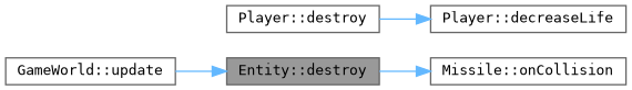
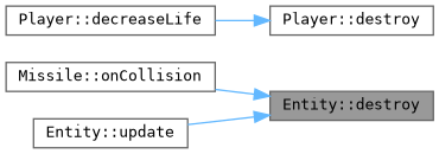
  digraph {
    fontname="DejaVu Sans Mono"
    rankdir=RL
    node [color=grey40 fillcolor=white fontname="DejaVu Sans Mono" fontsize=10 shape=box style=filled]
    edge [color=steelblue1 dir=back fontname="DejaVu Sans Mono" fontsize=10 labelfontname=Helvetica labelfontsize=10 style=solid]
    n1 [color=gray40 fillcolor=grey60 fontcolor=black height=0.2 label="Entity::destroy" width=0.4]
    n2 [height=0.2 label="Missile::onCollision" width=0.4]
-   n3 [height=0.2 label="GameWorld::update" width=0.4]
+   n3 [height=0.2 label="Entity::update" width=0.4]
    n4 [height=0.2 label="Player::decreaseLife" width=0.4]
    n5 [height=0.2 label="Player::destroy" width=0.4]
-   n2 -> n1
+   n1 -> n2
    n1 -> n3
-   n4 -> n5
+   n5 -> n4
  }
